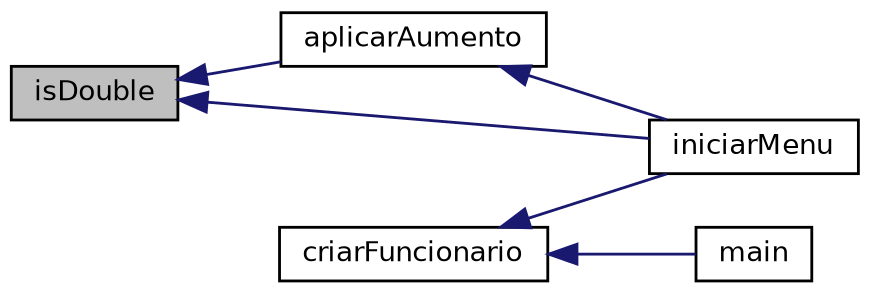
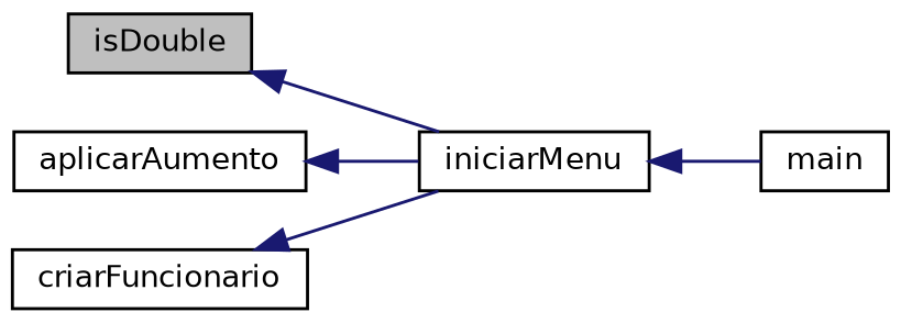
  digraph {
    rankdir=LR
    node [color=black fillcolor=white fontname=Helvetica fontsize=10 shape=record style=filled]
    edge [color=midnightblue dir=back fontname=Helvetica fontsize=10 labelfontname=Helvetica labelfontsize=10 style=solid]
    n1 [fillcolor=grey75 fontcolor=black height=0.2 label=isDouble width=0.4]
    n2 [height=0.2 label=aplicarAumento width=0.4]
    n3 [height=0.2 label=iniciarMenu width=0.4]
    n4 [height=0.2 label=criarFuncionario width=0.4]
    n5 [height=0.2 label=main width=0.4]
-   n1 -> n2
    n1 -> n3
    n2 -> n3
-   n4 -> n5
+   n3 -> n5
    n4 -> n3
  }
